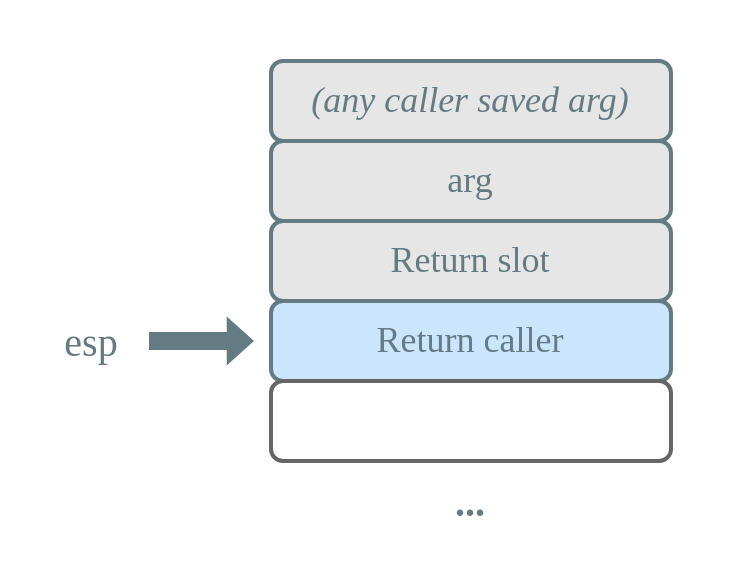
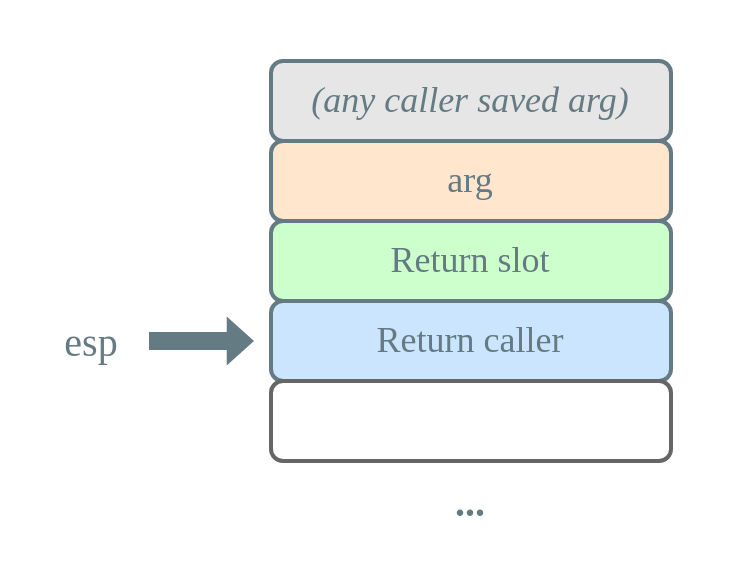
  <mxCell id="0" />
  <mxCell id="1" parent="0" />
  <mxCell id="2" value="" style="rounded=0;whiteSpace=wrap;html=1;strokeColor=none;strokeWidth=2;fillColor=none;" parent="1" vertex="1"><mxGeometry x="25" y="20" width="330" height="250" as="geometry" /></mxCell>
  <mxCell id="3" value="&lt;i&gt;(any caller saved arg)&lt;/i&gt;" style="rounded=1;whiteSpace=wrap;html=1;fillColor=#E6E6E6;strokeColor=#657B83;strokeWidth=2;fontFamily=Ubuntu;fontSize=18;fontColor=#657B83;" parent="1" vertex="1"><mxGeometry x="135" y="30" width="200" height="40" as="geometry" /></mxCell>
- <mxCell id="4" value="arg" style="rounded=1;whiteSpace=wrap;html=1;fillColor=#e6e6e6;strokeColor=#657B83;strokeWidth=2;fontFamily=Ubuntu;fontSize=18;fontColor=#657B83;" parent="1" vertex="1"><mxGeometry x="135" y="70" width="200" height="40" as="geometry" /></mxCell>
+ <mxCell id="4" value="arg" style="rounded=1;whiteSpace=wrap;html=1;fillColor=#FFE6CC;strokeColor=#657B83;strokeWidth=2;fontFamily=Ubuntu;fontSize=18;fontColor=#657B83;" parent="1" vertex="1"><mxGeometry x="135" y="70" width="200" height="40" as="geometry" /></mxCell>
  <mxCell id="5" value="&lt;span&gt;Return caller&lt;/span&gt;" style="rounded=1;whiteSpace=wrap;html=1;fillColor=#CCE5FF;strokeColor=#657B83;strokeWidth=2;fontFamily=Ubuntu;fontSize=18;fontColor=#657B83;" parent="1" vertex="1"><mxGeometry x="135" y="150" width="200" height="40" as="geometry" /></mxCell>
  <mxCell id="6" value="&lt;font face=&quot;Ubuntu&quot; size=&quot;1&quot; color=&quot;#657b83&quot;&gt;&lt;b style=&quot;font-size: 20px&quot;&gt;...&lt;/b&gt;&lt;/font&gt;" style="rounded=1;whiteSpace=wrap;html=1;fillColor=none;strokeColor=none;strokeWidth=2;" parent="1" vertex="1"><mxGeometry x="135" y="230" width="200" height="40" as="geometry" /></mxCell>
  <mxCell id="7" value="" style="html=1;shadow=0;dashed=0;align=center;verticalAlign=middle;shape=mxgraph.arrows2.arrow;dy=0.65;dx=11.13;notch=0;strokeColor=#657B83;fillColor=#657B83;strokeWidth=2;" parent="1" vertex="1"><mxGeometry x="75" y="160" width="50" height="20" as="geometry" /></mxCell>
  <mxCell id="8" value="&lt;font color=&quot;#657b83&quot; face=&quot;Ubuntu&quot;&gt;&lt;span style=&quot;font-size: 20px&quot;&gt;esp&lt;/span&gt;&lt;/font&gt;" style="text;html=1;align=center;verticalAlign=middle;resizable=0;points=[];autosize=1;" parent="1" vertex="1"><mxGeometry x="20" y="160" width="50" height="20" as="geometry" /></mxCell>
  <mxCell id="9" value="" style="rounded=1;whiteSpace=wrap;html=1;fillColor=none;strokeColor=#666666;strokeWidth=2;fontFamily=Ubuntu;fontSize=18;fontColor=#333333;" parent="1" vertex="1"><mxGeometry x="135" y="190" width="200" height="40" as="geometry" /></mxCell>
- <mxCell id="10" value="Return slot" style="rounded=1;whiteSpace=wrap;html=1;fillColor=#e6e6e6;strokeColor=#657B83;strokeWidth=2;fontFamily=Ubuntu;fontSize=18;fontColor=#657B83;" parent="1" vertex="1"><mxGeometry x="135" y="110" width="200" height="40" as="geometry" /></mxCell>
+ <mxCell id="10" value="Return slot" style="rounded=1;whiteSpace=wrap;html=1;fillColor=#CCFFCC;strokeColor=#657B83;strokeWidth=2;fontFamily=Ubuntu;fontSize=18;fontColor=#657B83;" parent="1" vertex="1"><mxGeometry x="135" y="110" width="200" height="40" as="geometry" /></mxCell>
